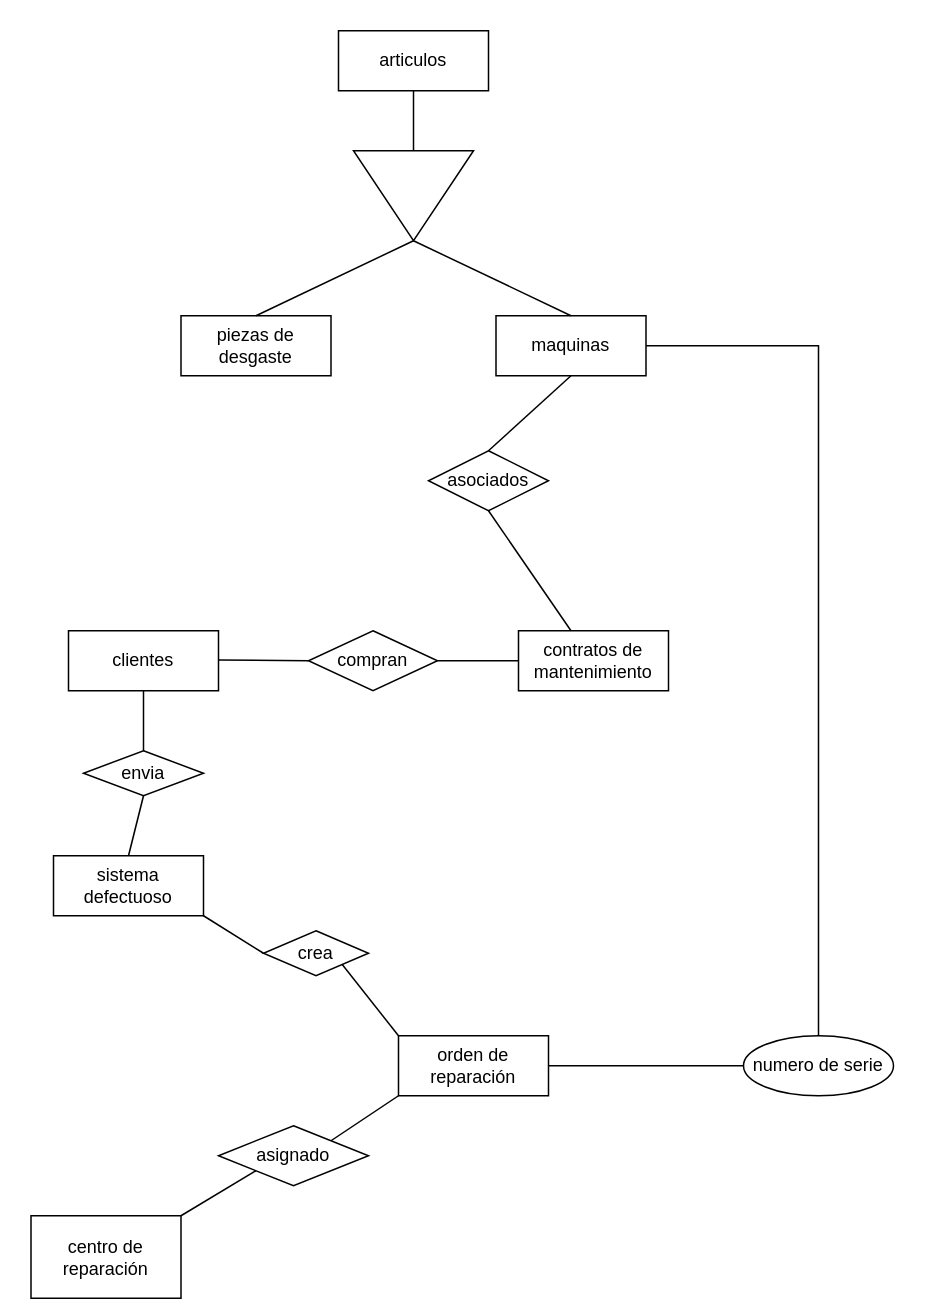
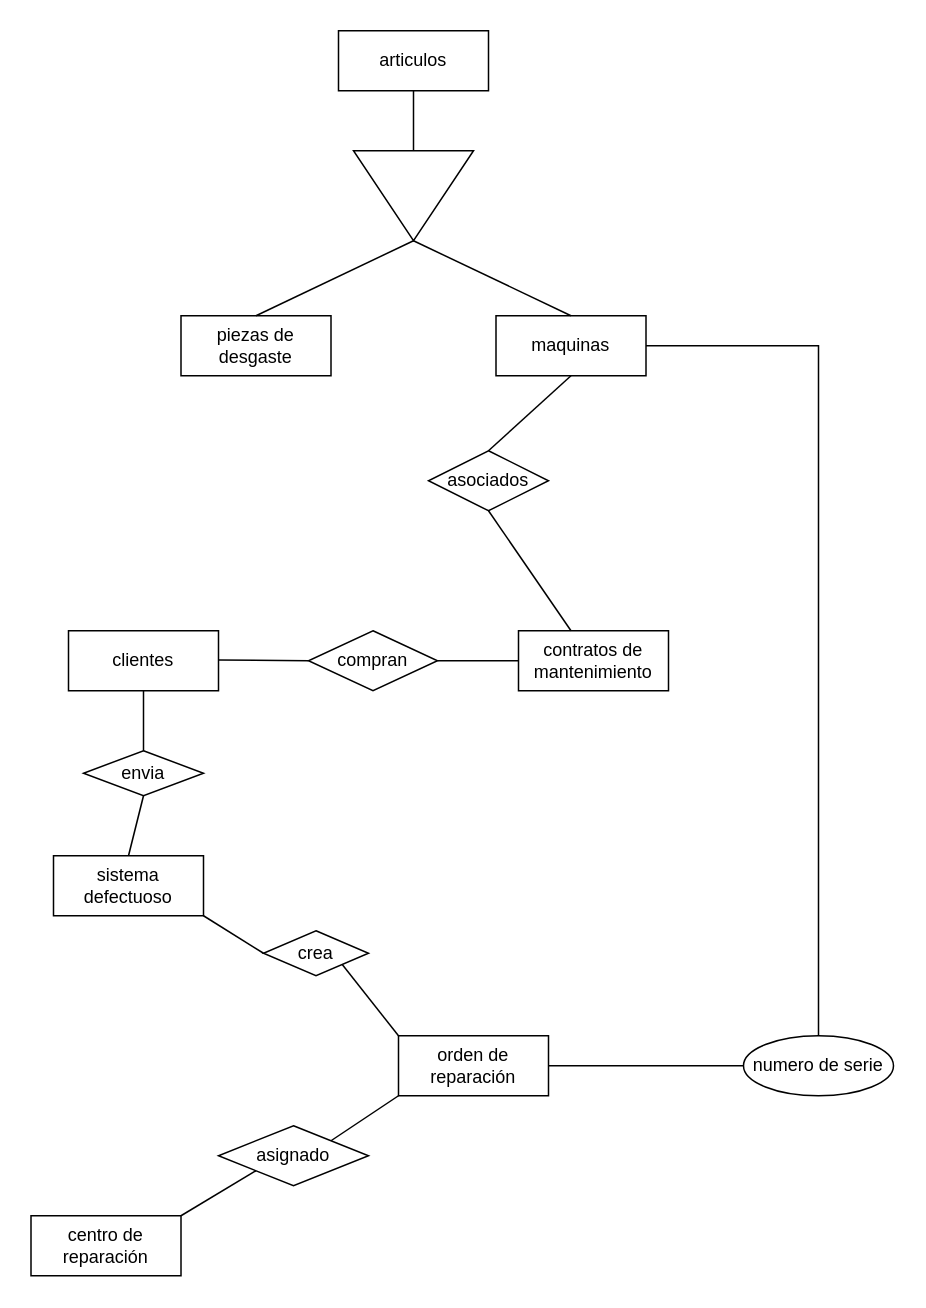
  <mxCell id="0" />
  <mxCell id="1" parent="0" />
  <mxCell id="2" value="articulos" style="whiteSpace=wrap;html=1;align=center;" vertex="1" parent="1"><mxGeometry x="225" y="20" width="100" height="40" as="geometry" /></mxCell>
  <mxCell id="3" value="" style="endArrow=none;html=1;rounded=0;exitX=0.5;exitY=0;exitDx=0;exitDy=0;" edge="1" parent="1" target="2"><mxGeometry relative="1" as="geometry"><mxPoint x="275" y="110" as="sourcePoint" /><mxPoint x="395" y="330" as="targetPoint" /></mxGeometry></mxCell>
  <mxCell id="4" value="piezas de desgaste" style="whiteSpace=wrap;html=1;align=center;" vertex="1" parent="1"><mxGeometry x="120" y="210" width="100" height="40" as="geometry" /></mxCell>
  <mxCell id="5" value="maquinas" style="whiteSpace=wrap;html=1;align=center;" vertex="1" parent="1"><mxGeometry x="330" y="210" width="100" height="40" as="geometry" /></mxCell>
  <mxCell id="6" value="" style="triangle;whiteSpace=wrap;html=1;rotation=90;" vertex="1" parent="1"><mxGeometry x="245" y="90" width="60" height="80" as="geometry" /></mxCell>
  <mxCell id="7" value="" style="endArrow=none;html=1;rounded=0;entryX=1;entryY=0.5;entryDx=0;entryDy=0;exitX=0.5;exitY=0;exitDx=0;exitDy=0;" edge="1" parent="1" source="4" target="6"><mxGeometry relative="1" as="geometry"><mxPoint x="225" y="330" as="sourcePoint" /><mxPoint x="385" y="330" as="targetPoint" /></mxGeometry></mxCell>
  <mxCell id="8" value="" style="endArrow=none;html=1;rounded=0;entryX=1;entryY=0.5;entryDx=0;entryDy=0;exitX=0.5;exitY=0;exitDx=0;exitDy=0;" edge="1" parent="1" source="5" target="6"><mxGeometry relative="1" as="geometry"><mxPoint x="180" y="220" as="sourcePoint" /><mxPoint x="285" y="170" as="targetPoint" /></mxGeometry></mxCell>
  <mxCell id="9" value="clientes" style="whiteSpace=wrap;html=1;align=center;" vertex="1" parent="1"><mxGeometry x="45" y="420" width="100" height="40" as="geometry" /></mxCell>
  <mxCell id="10" value="compran" style="shape=rhombus;perimeter=rhombusPerimeter;whiteSpace=wrap;html=1;align=center;" vertex="1" parent="1"><mxGeometry x="205" y="420" width="86" height="40" as="geometry" /></mxCell>
  <mxCell id="11" value="contratos de mantenimiento" style="whiteSpace=wrap;html=1;align=center;" vertex="1" parent="1"><mxGeometry x="345" y="420" width="100" height="40" as="geometry" /></mxCell>
  <mxCell id="12" value="" style="endArrow=none;html=1;rounded=0;entryX=0;entryY=0.5;entryDx=0;entryDy=0;" edge="1" parent="1" target="10"><mxGeometry relative="1" as="geometry"><mxPoint x="145" y="439.5" as="sourcePoint" /><mxPoint x="305" y="439.5" as="targetPoint" /></mxGeometry></mxCell>
  <mxCell id="13" value="" style="endArrow=none;html=1;rounded=0;exitX=1;exitY=0.5;exitDx=0;exitDy=0;" edge="1" parent="1" source="10" target="11"><mxGeometry relative="1" as="geometry"><mxPoint x="270" y="390" as="sourcePoint" /><mxPoint x="430" y="390" as="targetPoint" /></mxGeometry></mxCell>
  <mxCell id="14" value="asociados" style="shape=rhombus;perimeter=rhombusPerimeter;whiteSpace=wrap;html=1;align=center;" vertex="1" parent="1"><mxGeometry x="285" y="300" width="80" height="40" as="geometry" /></mxCell>
  <mxCell id="15" value="" style="endArrow=none;html=1;rounded=0;entryX=0.5;entryY=1;entryDx=0;entryDy=0;exitX=0.5;exitY=0;exitDx=0;exitDy=0;" edge="1" parent="1" source="14" target="5"><mxGeometry relative="1" as="geometry"><mxPoint x="165" y="330" as="sourcePoint" /><mxPoint x="325" y="330" as="targetPoint" /></mxGeometry></mxCell>
  <mxCell id="16" value="" style="endArrow=none;html=1;rounded=0;entryX=0.5;entryY=1;entryDx=0;entryDy=0;" edge="1" parent="1" target="14"><mxGeometry relative="1" as="geometry"><mxPoint x="380" y="420" as="sourcePoint" /><mxPoint x="325" y="330" as="targetPoint" /></mxGeometry></mxCell>
  <mxCell id="17" value="sistema defectuoso" style="whiteSpace=wrap;html=1;align=center;" vertex="1" parent="1"><mxGeometry x="35" y="570" width="100" height="40" as="geometry" /></mxCell>
  <mxCell id="18" value="envia" style="shape=rhombus;perimeter=rhombusPerimeter;whiteSpace=wrap;html=1;align=center;" vertex="1" parent="1"><mxGeometry x="55" y="500" width="80" height="30" as="geometry" /></mxCell>
  <mxCell id="19" value="" style="endArrow=none;html=1;rounded=0;exitX=0.5;exitY=1;exitDx=0;exitDy=0;entryX=0.5;entryY=0;entryDx=0;entryDy=0;" edge="1" parent="1" source="9" target="18"><mxGeometry relative="1" as="geometry"><mxPoint x="165" y="330" as="sourcePoint" /><mxPoint x="325" y="330" as="targetPoint" /></mxGeometry></mxCell>
  <mxCell id="20" value="" style="endArrow=none;html=1;rounded=0;exitX=0.5;exitY=1;exitDx=0;exitDy=0;entryX=0.5;entryY=0;entryDx=0;entryDy=0;" edge="1" parent="1" source="18" target="17"><mxGeometry relative="1" as="geometry"><mxPoint x="105" y="470" as="sourcePoint" /><mxPoint x="105" y="510" as="targetPoint" /></mxGeometry></mxCell>
  <mxCell id="21" value="orden de reparación" style="whiteSpace=wrap;html=1;align=center;" vertex="1" parent="1"><mxGeometry x="265" y="690" width="100" height="40" as="geometry" /></mxCell>
  <mxCell id="22" value="" style="endArrow=none;html=1;rounded=0;entryX=0;entryY=0;entryDx=0;entryDy=0;exitX=1;exitY=1;exitDx=0;exitDy=0;" edge="1" parent="1" source="24" target="21"><mxGeometry relative="1" as="geometry"><mxPoint x="165" y="530" as="sourcePoint" /><mxPoint x="325" y="530" as="targetPoint" /></mxGeometry></mxCell>
  <mxCell id="23" value="" style="endArrow=none;html=1;rounded=0;entryX=0;entryY=0.5;entryDx=0;entryDy=0;exitX=1;exitY=1;exitDx=0;exitDy=0;" edge="1" parent="1" source="17" target="24"><mxGeometry relative="1" as="geometry"><mxPoint x="145" y="600" as="sourcePoint" /><mxPoint x="265" y="710" as="targetPoint" /></mxGeometry></mxCell>
  <mxCell id="24" value="crea" style="shape=rhombus;perimeter=rhombusPerimeter;whiteSpace=wrap;html=1;align=center;" vertex="1" parent="1"><mxGeometry x="175" y="620" width="70" height="30" as="geometry" /></mxCell>
  <mxCell id="25" value="numero de serie" style="ellipse;whiteSpace=wrap;html=1;align=center;" vertex="1" parent="1"><mxGeometry x="495" y="690" width="100" height="40" as="geometry" /></mxCell>
  <mxCell id="26" value="" style="endArrow=none;html=1;rounded=0;exitX=1;exitY=0.5;exitDx=0;exitDy=0;" edge="1" parent="1" source="21" target="25"><mxGeometry relative="1" as="geometry"><mxPoint x="165" y="530" as="sourcePoint" /><mxPoint x="325" y="530" as="targetPoint" /></mxGeometry></mxCell>
  <mxCell id="27" value="" style="endArrow=none;html=1;rounded=0;exitX=1;exitY=0.5;exitDx=0;exitDy=0;entryX=0.5;entryY=0;entryDx=0;entryDy=0;" edge="1" parent="1" source="5" target="25"><mxGeometry relative="1" as="geometry"><mxPoint x="415" y="640" as="sourcePoint" /><mxPoint x="545" y="640" as="targetPoint" /><Array as="points"><mxPoint x="545" y="230" /></Array></mxGeometry></mxCell>
- <mxCell id="28" value="centro de reparación" style="whiteSpace=wrap;html=1;align=center;" vertex="1" parent="1"><mxGeometry x="20" y="810" width="100" height="55" as="geometry" /></mxCell>
+ <mxCell id="28" value="centro de reparación" style="whiteSpace=wrap;html=1;align=center;" vertex="1" parent="1"><mxGeometry x="20" y="810" width="100" height="40" as="geometry" /></mxCell>
  <mxCell id="29" value="" style="endArrow=none;html=1;rounded=0;exitX=1;exitY=0;exitDx=0;exitDy=0;entryX=0;entryY=1;entryDx=0;entryDy=0;" edge="1" parent="1" source="31" target="21"><mxGeometry relative="1" as="geometry"><mxPoint x="165" y="530" as="sourcePoint" /><mxPoint x="325" y="530" as="targetPoint" /></mxGeometry></mxCell>
  <mxCell id="30" value="" style="endArrow=none;html=1;rounded=0;exitX=1;exitY=0;exitDx=0;exitDy=0;entryX=0;entryY=1;entryDx=0;entryDy=0;" edge="1" parent="1" source="28" target="31"><mxGeometry relative="1" as="geometry"><mxPoint x="120" y="810" as="sourcePoint" /><mxPoint x="265" y="730" as="targetPoint" /></mxGeometry></mxCell>
  <mxCell id="31" value="asignado" style="shape=rhombus;perimeter=rhombusPerimeter;whiteSpace=wrap;html=1;align=center;" vertex="1" parent="1"><mxGeometry x="145" y="750" width="100" height="40" as="geometry" /></mxCell>
